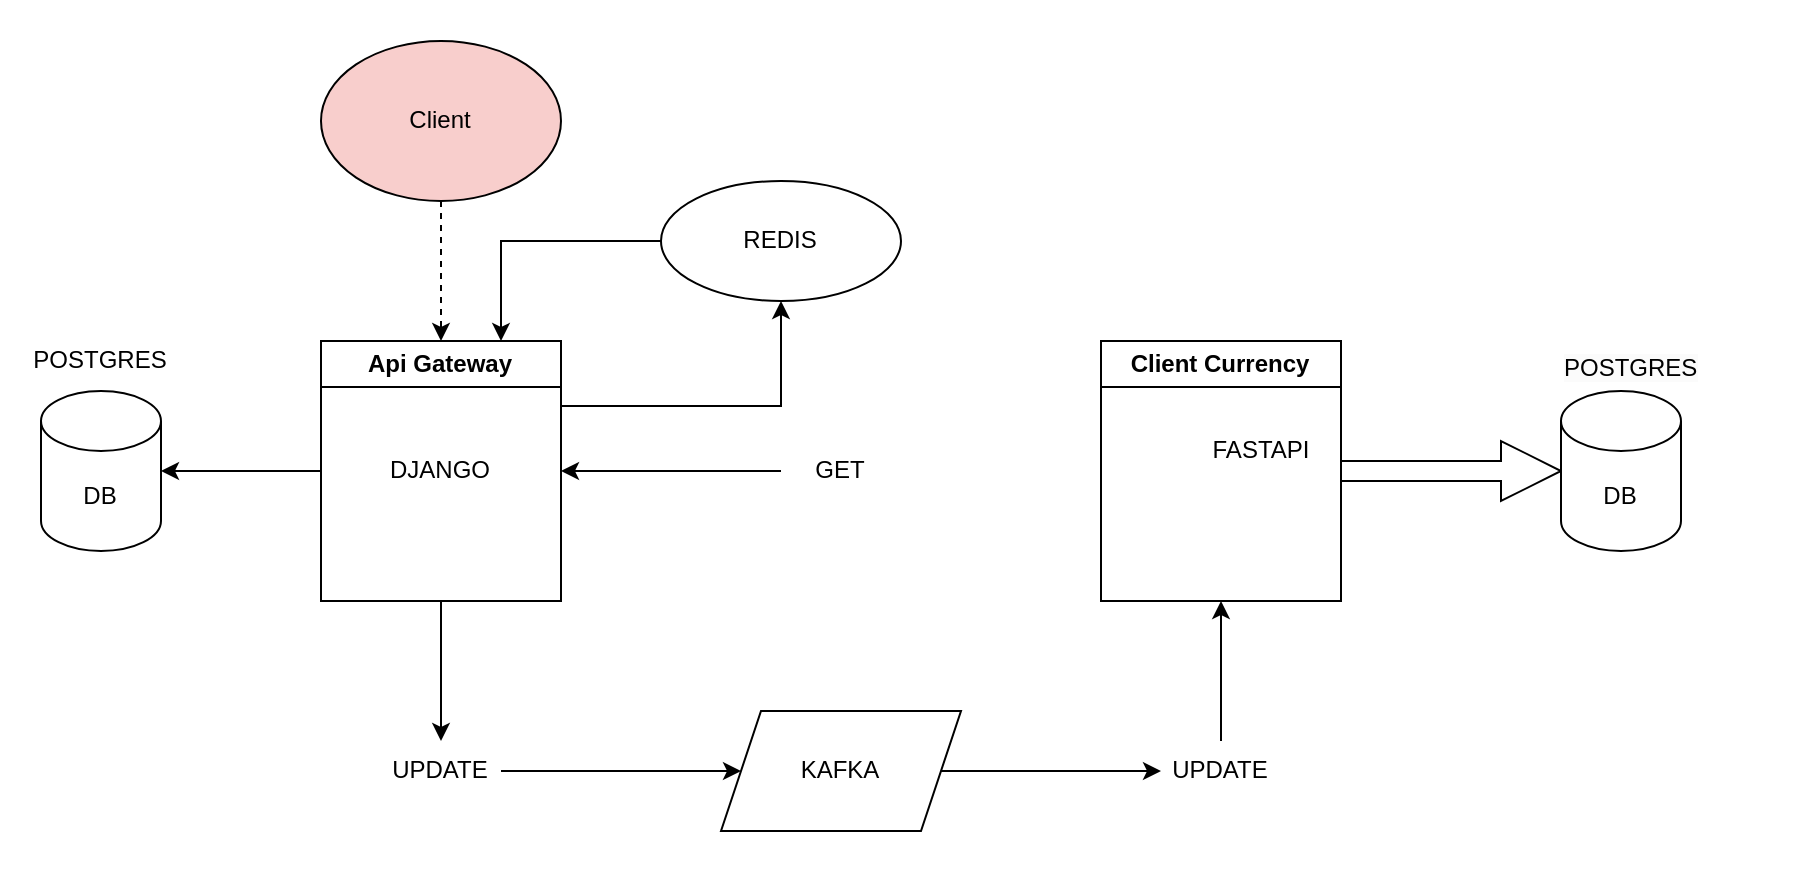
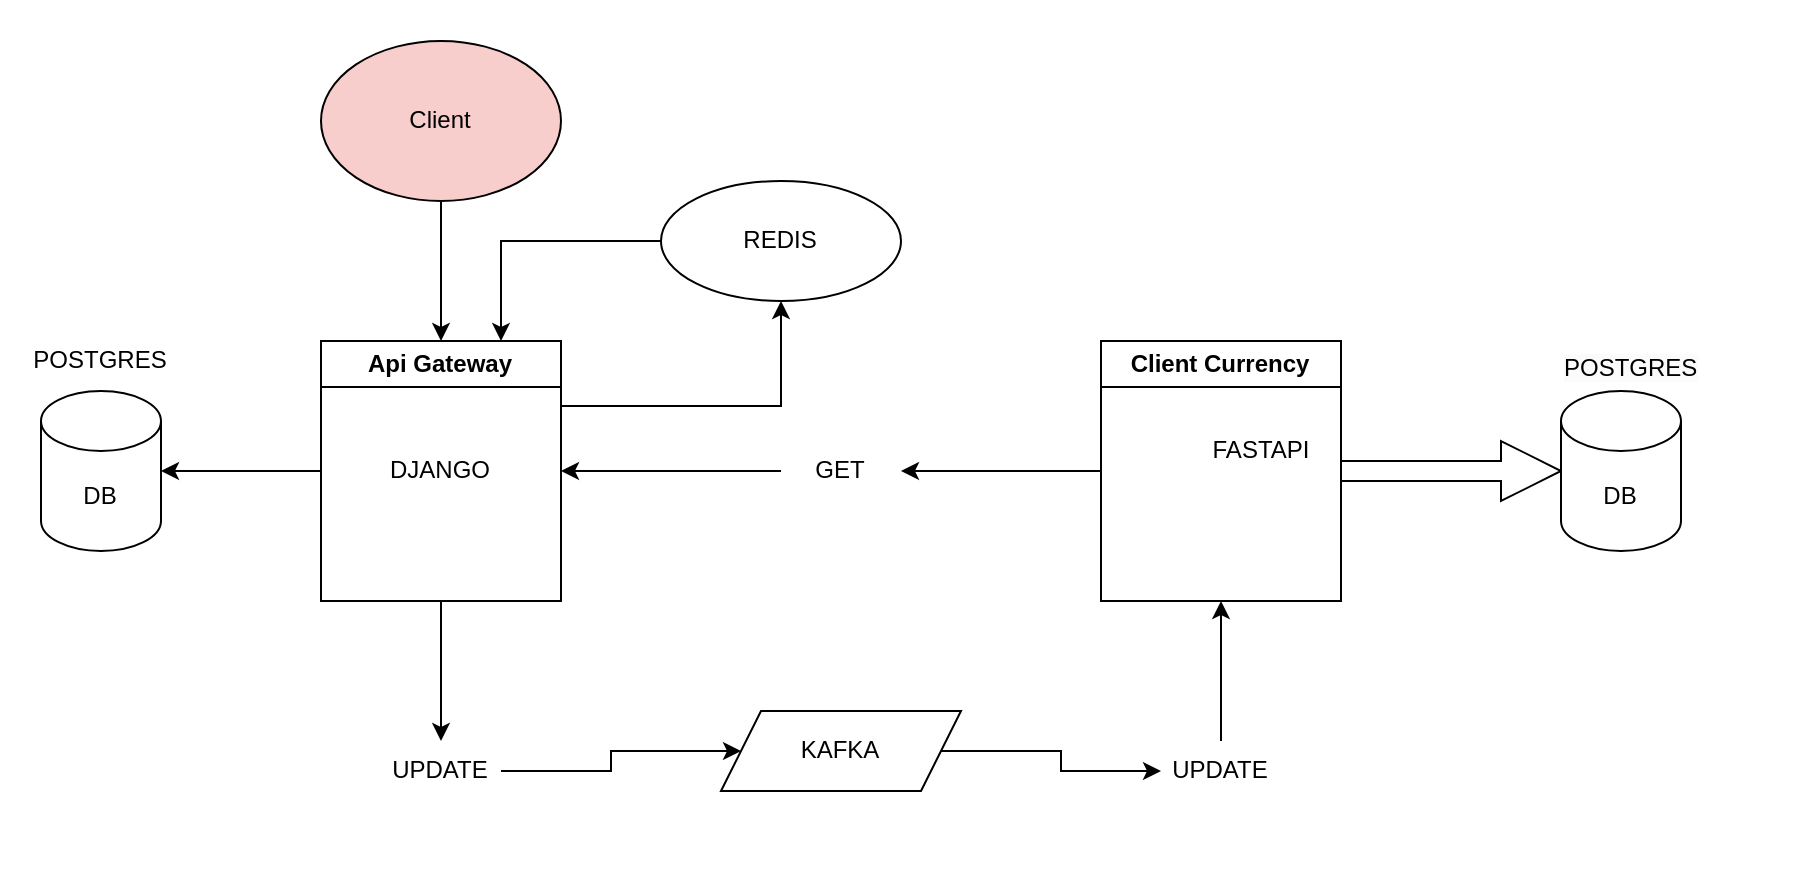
  <mxCell id="0" />
  <mxCell id="1" parent="0" />
  <mxCell id="2" style="edgeStyle=orthogonalEdgeStyle;rounded=0;orthogonalLoop=1;jettySize=auto;html=1;entryX=0.5;entryY=0;entryDx=0;entryDy=0;" edge="1" parent="1" source="4" target="14"><mxGeometry relative="1" as="geometry" /></mxCell>
  <mxCell id="3" style="edgeStyle=orthogonalEdgeStyle;rounded=0;orthogonalLoop=1;jettySize=auto;html=1;exitX=1;exitY=0.25;exitDx=0;exitDy=0;entryX=0.5;entryY=1;entryDx=0;entryDy=0;" edge="1" parent="1" source="4" target="21"><mxGeometry relative="1" as="geometry" /></mxCell>
  <mxCell id="4" value="Api Gateway" style="swimlane;whiteSpace=wrap;html=1;" vertex="1" parent="1"><mxGeometry x="160" y="170" width="120" height="130" as="geometry" /></mxCell>
  <mxCell id="5" value="DJANGO" style="text;html=1;align=center;verticalAlign=middle;whiteSpace=wrap;rounded=0;" vertex="1" parent="4"><mxGeometry x="30" y="50" width="60" height="30" as="geometry" /></mxCell>
  <mxCell id="6" style="edgeStyle=orthogonalEdgeStyle;rounded=0;orthogonalLoop=1;jettySize=auto;html=1;shape=arrow;" edge="1" parent="1" source="8" target="16"><mxGeometry relative="1" as="geometry" /></mxCell>
  <mxCell id="7" style="edgeStyle=orthogonalEdgeStyle;rounded=0;orthogonalLoop=1;jettySize=auto;html=1;entryX=1;entryY=0.5;entryDx=0;entryDy=0;" edge="1" parent="1" source="20" target="4"><mxGeometry relative="1" as="geometry" /></mxCell>
  <mxCell id="8" value="Client Currency" style="swimlane;whiteSpace=wrap;html=1;" vertex="1" parent="1"><mxGeometry x="550" y="170" width="120" height="130" as="geometry" /></mxCell>
  <mxCell id="9" value="FASTAPI" style="text;html=1;align=center;verticalAlign=middle;resizable=0;points=[];autosize=1;strokeColor=none;fillColor=none;" vertex="1" parent="8"><mxGeometry x="45" y="40" width="70" height="30" as="geometry" /></mxCell>
  <mxCell id="10" style="edgeStyle=orthogonalEdgeStyle;rounded=0;orthogonalLoop=1;jettySize=auto;html=1;entryX=0.5;entryY=1;entryDx=0;entryDy=0;" edge="1" parent="1" source="15" target="8"><mxGeometry relative="1" as="geometry" /></mxCell>
  <mxCell id="11" style="edgeStyle=orthogonalEdgeStyle;rounded=0;orthogonalLoop=1;jettySize=auto;html=1;entryX=0;entryY=0.5;entryDx=0;entryDy=0;" edge="1" parent="1" source="12" target="15"><mxGeometry relative="1" as="geometry" /></mxCell>
- <mxCell id="12" value="KAFKA" style="shape=parallelogram;perimeter=parallelogramPerimeter;whiteSpace=wrap;html=1;fixedSize=1;" vertex="1" parent="1"><mxGeometry x="360" y="355" width="120" height="60" as="geometry" /></mxCell>
+ <mxCell id="12" value="KAFKA" style="shape=parallelogram;perimeter=parallelogramPerimeter;whiteSpace=wrap;html=1;fixedSize=1;" vertex="1" parent="1"><mxGeometry x="360" y="355" width="120" height="40" as="geometry" /></mxCell>
  <mxCell id="13" style="edgeStyle=orthogonalEdgeStyle;rounded=0;orthogonalLoop=1;jettySize=auto;html=1;" edge="1" parent="1" source="14" target="12"><mxGeometry relative="1" as="geometry" /></mxCell>
  <mxCell id="14" value="UPDATE" style="text;html=1;align=center;verticalAlign=middle;whiteSpace=wrap;rounded=0;" vertex="1" parent="1"><mxGeometry x="190" y="370" width="60" height="30" as="geometry" /></mxCell>
  <mxCell id="15" value="UPDATE" style="text;html=1;align=center;verticalAlign=middle;whiteSpace=wrap;rounded=0;" vertex="1" parent="1"><mxGeometry x="580" y="370" width="60" height="30" as="geometry" /></mxCell>
  <mxCell id="16" value="DB" style="shape=cylinder3;whiteSpace=wrap;html=1;boundedLbl=1;backgroundOutline=1;size=15;" vertex="1" parent="1"><mxGeometry x="780" y="195" width="60" height="80" as="geometry" /></mxCell>
  <mxCell id="17" value="DB" style="shape=cylinder3;whiteSpace=wrap;html=1;boundedLbl=1;backgroundOutline=1;size=15;" vertex="1" parent="1"><mxGeometry x="20" y="195" width="60" height="80" as="geometry" /></mxCell>
  <mxCell id="18" style="edgeStyle=orthogonalEdgeStyle;rounded=0;orthogonalLoop=1;jettySize=auto;html=1;entryX=1;entryY=0.5;entryDx=0;entryDy=0;entryPerimeter=0;" edge="1" parent="1" source="4" target="17"><mxGeometry relative="1" as="geometry" /></mxCell>
+ <mxCell id="19" value="" style="edgeStyle=orthogonalEdgeStyle;rounded=0;orthogonalLoop=1;jettySize=auto;html=1;entryX=1;entryY=0.5;entryDx=0;entryDy=0;" edge="1" parent="1" source="8" target="20"><mxGeometry relative="1" as="geometry"><mxPoint x="550" y="235" as="sourcePoint" /><mxPoint x="280" y="235" as="targetPoint" /></mxGeometry></mxCell>
  <mxCell id="20" value="GET" style="text;html=1;align=center;verticalAlign=middle;whiteSpace=wrap;rounded=0;" vertex="1" parent="1"><mxGeometry x="390" y="220" width="60" height="30" as="geometry" /></mxCell>
  <mxCell id="21" value="REDIS" style="ellipse;whiteSpace=wrap;html=1;" vertex="1" parent="1"><mxGeometry x="330" y="90" width="120" height="60" as="geometry" /></mxCell>
  <mxCell id="22" value="POSTGRES" style="text;html=1;align=center;verticalAlign=middle;whiteSpace=wrap;rounded=0;" vertex="1" parent="1"><mxGeometry x="20" y="165" width="60" height="30" as="geometry" /></mxCell>
  <mxCell id="23" value="&lt;span style=&quot;color: rgb(0, 0, 0); font-family: Helvetica; font-size: 12px; font-style: normal; font-variant-ligatures: normal; font-variant-caps: normal; font-weight: 400; letter-spacing: normal; orphans: 2; text-align: center; text-indent: 0px; text-transform: none; widows: 2; word-spacing: 0px; -webkit-text-stroke-width: 0px; white-space: normal; background-color: rgb(251, 251, 251); text-decoration-thickness: initial; text-decoration-style: initial; text-decoration-color: initial; display: inline !important; float: none;&quot;&gt;POSTGRES&lt;/span&gt;" style="text;whiteSpace=wrap;html=1;" vertex="1" parent="1"><mxGeometry x="780" y="170" width="100" height="40" as="geometry" /></mxCell>
- <mxCell id="24" style="edgeStyle=orthogonalEdgeStyle;rounded=0;orthogonalLoop=1;jettySize=auto;html=1;entryX=0.5;entryY=0;entryDx=0;entryDy=0;dashed=1;" edge="1" parent="1" source="25" target="4"><mxGeometry relative="1" as="geometry" /></mxCell>
+ <mxCell id="24" style="edgeStyle=orthogonalEdgeStyle;rounded=0;orthogonalLoop=1;jettySize=auto;html=1;entryX=0.5;entryY=0;entryDx=0;entryDy=0;" edge="1" parent="1" source="25" target="4"><mxGeometry relative="1" as="geometry" /></mxCell>
  <mxCell id="25" value="Client" style="ellipse;whiteSpace=wrap;html=1;fillColor=#f8cecc;" vertex="1" parent="1"><mxGeometry x="160" y="20" width="120" height="80" as="geometry" /></mxCell>
  <mxCell id="26" style="edgeStyle=orthogonalEdgeStyle;rounded=0;orthogonalLoop=1;jettySize=auto;html=1;entryX=0.75;entryY=0;entryDx=0;entryDy=0;" edge="1" parent="1" source="21" target="4"><mxGeometry relative="1" as="geometry" /></mxCell>
